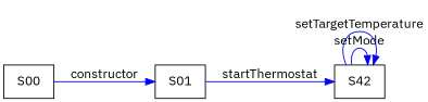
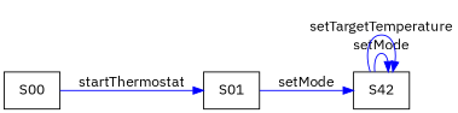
  digraph {
    fontname="IBM Plex Sans"
    rankdir=LR
    node [fontname="IBM Plex Sans" shape=box]
    edge [color=blue fontname="IBM Plex Sans"]
    n1 [label=S42]
    S01
    S00
    n1 -> n1 [label=setMode]
    n1 -> n1 [label=setTargetTemperature]
-   S01 -> n1 [label=startThermostat]
-   S00 -> S01 [label=constructor]
+   S01 -> n1 [label=setMode]
+   S00 -> S01 [label=startThermostat]
  }
